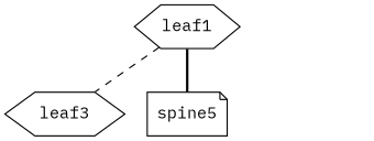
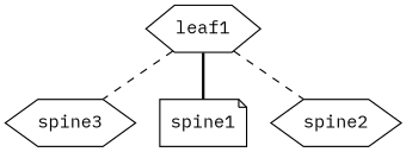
  graph {
    fontname="IBM Plex Mono"
    node [fontname="IBM Plex Mono" shape=hexagon]
    edge [fontname="IBM Plex Mono" style=dashed tailport="Fo0/0/0/7"]
    leaf1
-   spine3 [label=leaf3]
-   spine1 [shape=note label=spine5]
+   spine3
+   spine1 [shape=note]
+   spine2
    leaf1 -- spine3 [headport="Fo0/0/0/3" tailport="Fo0/0/0/12"]
    leaf1 -- spine1 [headport="Fo0/0/0/7" style=bold]
+   leaf1 -- spine2 [headport="Fo0/0/0/5"]
  }
